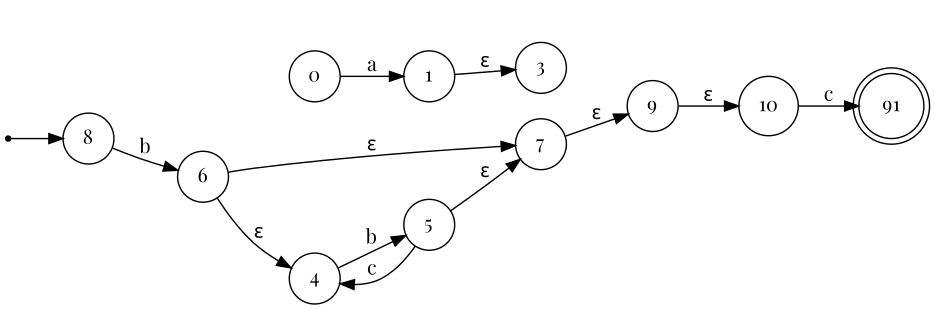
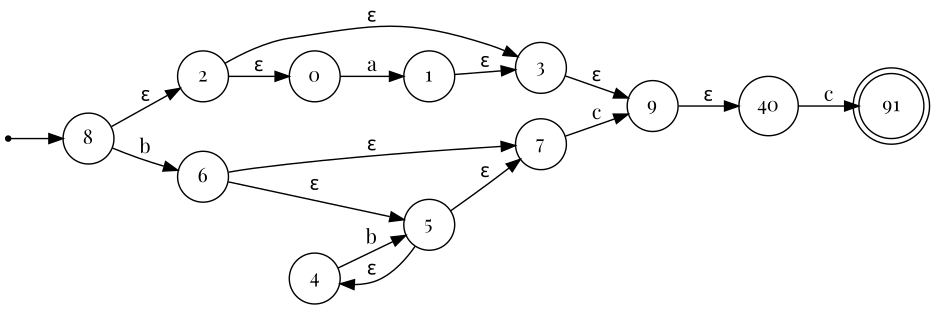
  digraph {
    fontname="Playfair Display"
    rankdir=LR
    node [fontname="Playfair Display" shape=circle]
    edge [fontname="Playfair Display"]
    Start [shape=point]
    8
+   2
    6
    n5 [label=91 shape=doublecircle]
    0
    3
    4
    7
    1
    9
-   10
+   10 [label=40]
    5
    Start -> 8
+   8 -> 2 [label="ε"]
    8 -> 6 [label=b]
-   6 -> 4 [label="ε"]
+   2 -> 0 [label="ε"]
+   2 -> 3 [label="ε"]
+   6 -> 5 [label="ε"]
    6 -> 7 [label="ε"]
    0 -> 1 [label=a]
+   3 -> 9 [label="ε"]
    4 -> 5 [label=b]
-   7 -> 9 [label="ε"]
+   7 -> 9 [label=c]
    1 -> 3 [label="ε"]
    9 -> 10 [label="ε"]
    10 -> n5 [label=c]
-   5 -> 4 [label=c]
+   5 -> 4 [label="ε"]
    5 -> 7 [label="ε"]
  }
